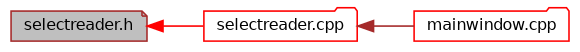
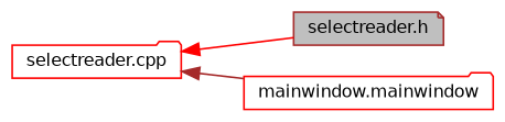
  digraph {
    rankdir=LR
    node [color=red fillcolor=white fontname=Helvetica fontsize=10 shape=folder style=filled]
    edge [dir=back fontname=Helvetica fontsize=10 labelfontname=Helvetica labelfontsize=10 style=solid]
    n1 [color=brown fillcolor=grey75 fontcolor=black height=0.2 label="selectreader.h" shape=note width=0.4]
    n2 [height=0.2 label="selectreader.cpp" width=0.4]
-   n3 [height=0.2 label="mainwindow.cpp" width=0.4]
-   n1 -> n2 [color=red]
+   n3 [height=0.2 label="mainwindow.mainwindow" width=0.4]
+   n2 -> n1 [color=red]
    n2 -> n3 [color=brown]
  }
